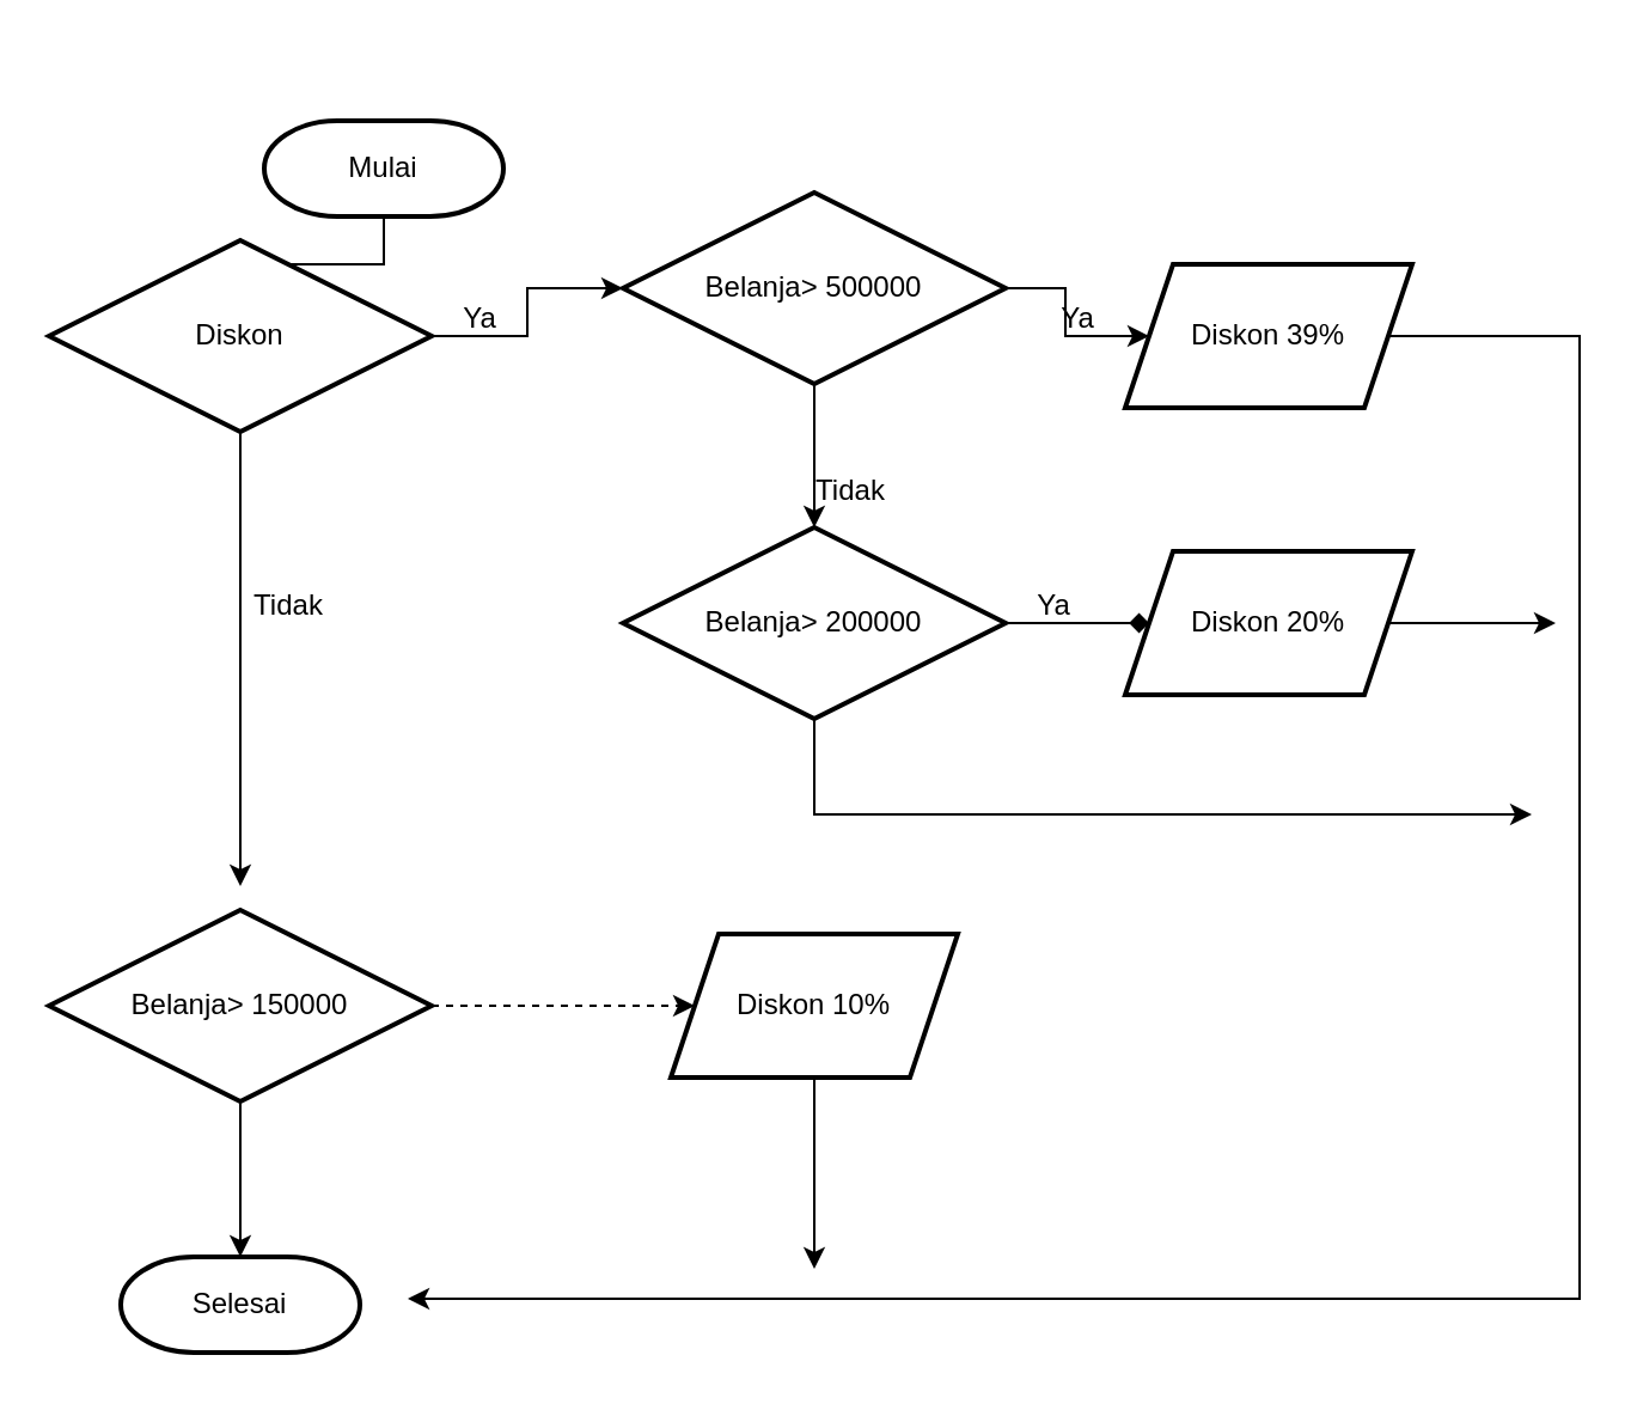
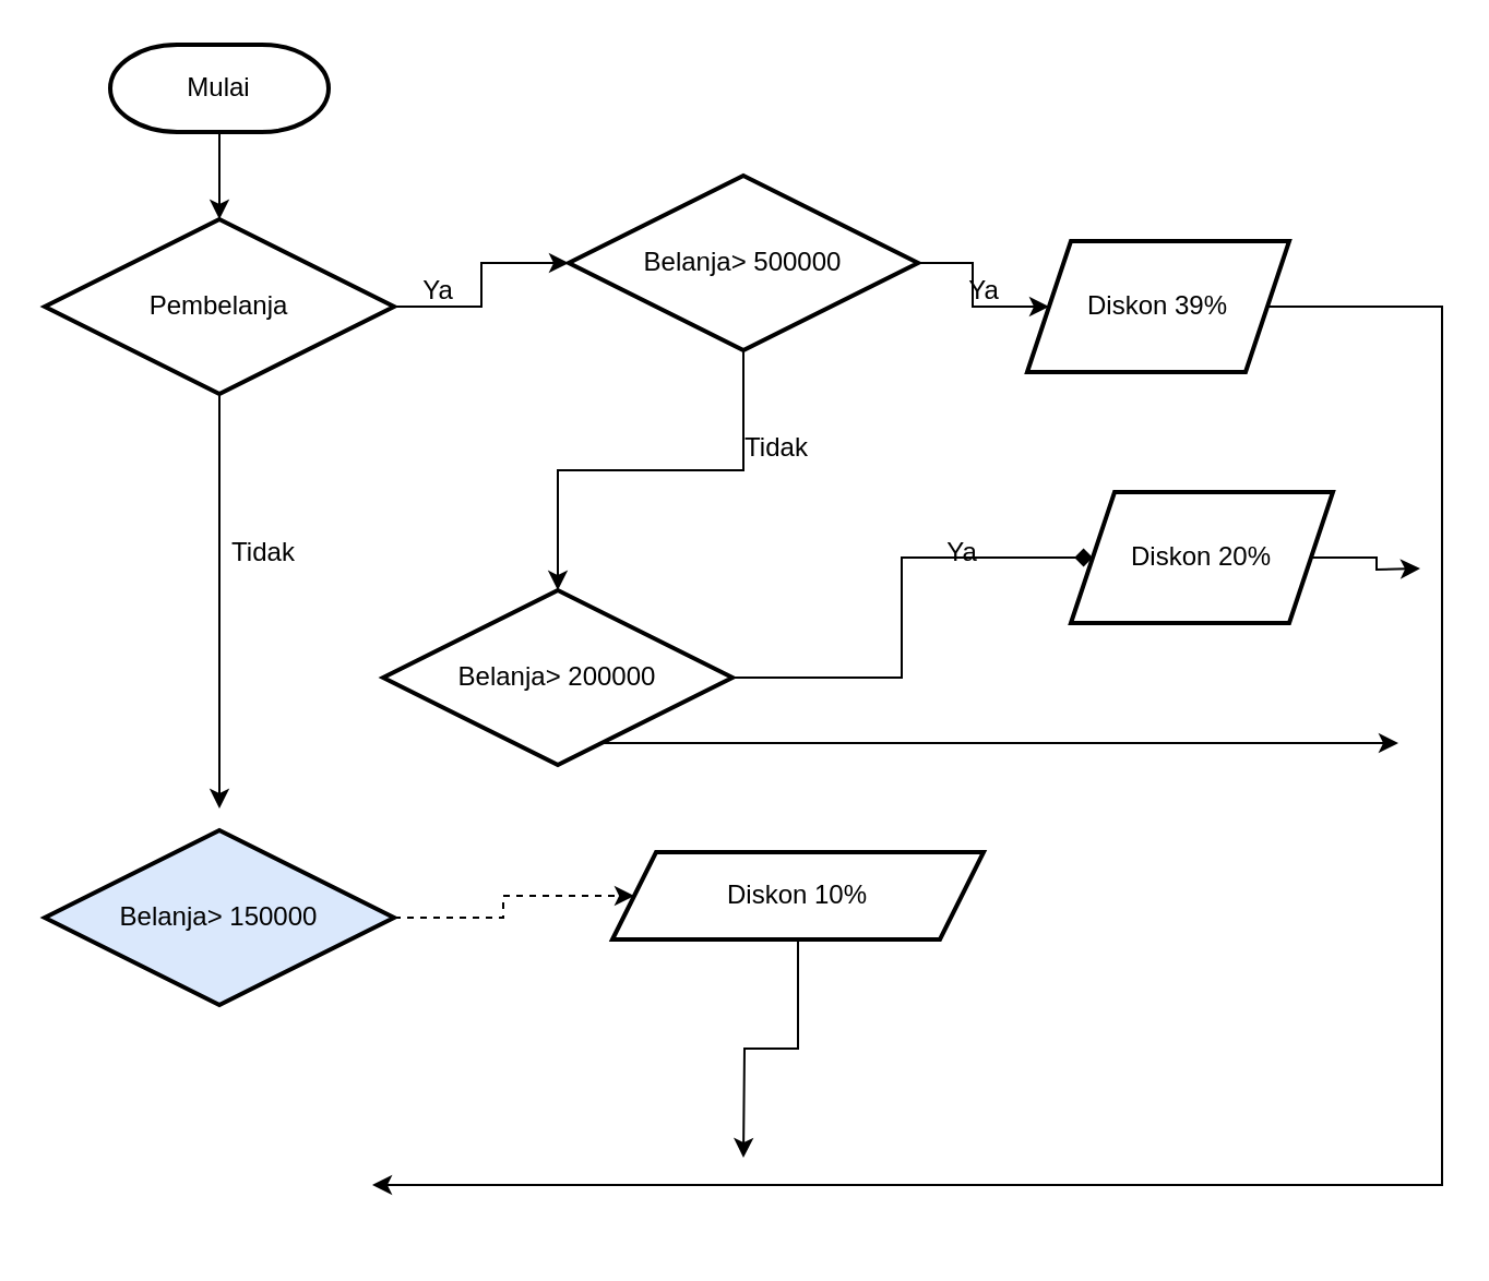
  <mxCell id="0" />
  <mxCell id="1" parent="0" />
  <mxCell id="2" value="" style="edgeStyle=orthogonalEdgeStyle;rounded=0;orthogonalLoop=1;jettySize=auto;html=1;" edge="1" parent="1" source="3" target="8"><mxGeometry relative="1" as="geometry" /></mxCell>
- <mxCell id="3" value="Mulai" style="strokeWidth=2;html=1;shape=mxgraph.flowchart.terminator;whiteSpace=wrap;" vertex="1" parent="1"><mxGeometry x="110" y="50" width="100" height="40" as="geometry" /></mxCell>
+ <mxCell id="3" value="Mulai" style="strokeWidth=2;html=1;shape=mxgraph.flowchart.terminator;whiteSpace=wrap;" vertex="1" parent="1"><mxGeometry x="50" y="20" width="100" height="40" as="geometry" /></mxCell>
  <mxCell id="4" style="edgeStyle=orthogonalEdgeStyle;rounded=0;orthogonalLoop=1;jettySize=auto;html=1;" edge="1" parent="1" source="5"><mxGeometry relative="1" as="geometry"><mxPoint x="170" y="542.5" as="targetPoint" /><Array as="points"><mxPoint x="660" y="140" /><mxPoint x="660" y="543" /></Array></mxGeometry></mxCell>
  <mxCell id="5" value="Diskon 39%" style="shape=parallelogram;perimeter=parallelogramPerimeter;whiteSpace=wrap;html=1;fixedSize=1;strokeWidth=2;" vertex="1" parent="1"><mxGeometry x="470" y="110" width="120" height="60" as="geometry" /></mxCell>
  <mxCell id="6" style="edgeStyle=orthogonalEdgeStyle;rounded=0;orthogonalLoop=1;jettySize=auto;html=1;" edge="1" parent="1" source="8"><mxGeometry relative="1" as="geometry"><mxPoint x="100" y="370" as="targetPoint" /></mxGeometry></mxCell>
  <mxCell id="7" value="" style="edgeStyle=orthogonalEdgeStyle;rounded=0;orthogonalLoop=1;jettySize=auto;html=1;" edge="1" parent="1" source="8" target="11"><mxGeometry relative="1" as="geometry" /></mxCell>
- <mxCell id="8" value="Diskon" style="rhombus;whiteSpace=wrap;html=1;strokeWidth=2;" vertex="1" parent="1"><mxGeometry x="20" y="100" width="160" height="80" as="geometry" /></mxCell>
+ <mxCell id="8" value="Pembelanja" style="rhombus;whiteSpace=wrap;html=1;strokeWidth=2;" vertex="1" parent="1"><mxGeometry x="20" y="100" width="160" height="80" as="geometry" /></mxCell>
  <mxCell id="9" value="" style="edgeStyle=orthogonalEdgeStyle;rounded=0;orthogonalLoop=1;jettySize=auto;html=1;" edge="1" parent="1" source="11" target="5"><mxGeometry relative="1" as="geometry" /></mxCell>
  <mxCell id="10" value="" style="edgeStyle=orthogonalEdgeStyle;rounded=0;orthogonalLoop=1;jettySize=auto;html=1;" edge="1" parent="1" source="11" target="14"><mxGeometry relative="1" as="geometry" /></mxCell>
  <mxCell id="11" value="Belanja&amp;gt; 500000" style="rhombus;whiteSpace=wrap;html=1;strokeWidth=2;" vertex="1" parent="1"><mxGeometry x="260" y="80" width="160" height="80" as="geometry" /></mxCell>
  <mxCell id="12" value="" style="edgeStyle=orthogonalEdgeStyle;rounded=0;orthogonalLoop=1;jettySize=auto;html=1;endArrow=diamond;" edge="1" parent="1" source="14" target="16"><mxGeometry relative="1" as="geometry" /></mxCell>
  <mxCell id="13" style="edgeStyle=orthogonalEdgeStyle;rounded=0;orthogonalLoop=1;jettySize=auto;html=1;" edge="1" parent="1" source="14"><mxGeometry relative="1" as="geometry"><mxPoint x="640" y="340" as="targetPoint" /><Array as="points"><mxPoint x="340" y="340" /></Array></mxGeometry></mxCell>
- <mxCell id="14" value="Belanja&amp;gt; 200000" style="rhombus;whiteSpace=wrap;html=1;strokeWidth=2;" vertex="1" parent="1"><mxGeometry x="260" y="220" width="160" height="80" as="geometry" /></mxCell>
+ <mxCell id="14" value="Belanja&amp;gt; 200000" style="rhombus;whiteSpace=wrap;html=1;strokeWidth=2;" vertex="1" parent="1"><mxGeometry x="175" y="270" width="160" height="80" as="geometry" /></mxCell>
  <mxCell id="15" style="edgeStyle=orthogonalEdgeStyle;rounded=0;orthogonalLoop=1;jettySize=auto;html=1;" edge="1" parent="1" source="16"><mxGeometry relative="1" as="geometry"><mxPoint x="650" y="260" as="targetPoint" /></mxGeometry></mxCell>
- <mxCell id="16" value="Diskon 20%" style="shape=parallelogram;perimeter=parallelogramPerimeter;whiteSpace=wrap;html=1;fixedSize=1;strokeWidth=2;" vertex="1" parent="1"><mxGeometry x="470" y="230" width="120" height="60" as="geometry" /></mxCell>
- <mxCell id="17" value="" style="edgeStyle=orthogonalEdgeStyle;rounded=0;orthogonalLoop=1;jettySize=auto;html=1;" edge="1" parent="1" source="19" target="22"><mxGeometry relative="1" as="geometry" /></mxCell>
+ <mxCell id="16" value="Diskon 20%" style="shape=parallelogram;perimeter=parallelogramPerimeter;whiteSpace=wrap;html=1;fixedSize=1;strokeWidth=2;" vertex="1" parent="1"><mxGeometry x="490" y="225" width="120" height="60" as="geometry" /></mxCell>
  <mxCell id="18" value="" style="edgeStyle=orthogonalEdgeStyle;rounded=0;orthogonalLoop=1;jettySize=auto;html=1;dashed=1;" edge="1" parent="1" source="19" target="21"><mxGeometry relative="1" as="geometry" /></mxCell>
- <mxCell id="19" value="Belanja&amp;gt; 150000" style="rhombus;whiteSpace=wrap;html=1;strokeWidth=2;" vertex="1" parent="1"><mxGeometry x="20" y="380" width="160" height="80" as="geometry" /></mxCell>
+ <mxCell id="19" value="Belanja&amp;gt; 150000" style="rhombus;whiteSpace=wrap;html=1;strokeWidth=2;fillColor=#dae8fc;" vertex="1" parent="1"><mxGeometry x="20" y="380" width="160" height="80" as="geometry" /></mxCell>
  <mxCell id="20" style="edgeStyle=orthogonalEdgeStyle;rounded=0;orthogonalLoop=1;jettySize=auto;html=1;" edge="1" parent="1" source="21"><mxGeometry relative="1" as="geometry"><mxPoint x="340" y="530" as="targetPoint" /></mxGeometry></mxCell>
- <mxCell id="21" value="Diskon 10%" style="shape=parallelogram;perimeter=parallelogramPerimeter;whiteSpace=wrap;html=1;fixedSize=1;strokeWidth=2;" vertex="1" parent="1"><mxGeometry x="280" y="390" width="120" height="60" as="geometry" /></mxCell>
- <mxCell id="22" value="Selesai" style="strokeWidth=2;html=1;shape=mxgraph.flowchart.terminator;whiteSpace=wrap;" vertex="1" parent="1"><mxGeometry x="50" y="525" width="100" height="40" as="geometry" /></mxCell>
+ <mxCell id="21" value="Diskon 10%" style="shape=parallelogram;perimeter=parallelogramPerimeter;whiteSpace=wrap;html=1;fixedSize=1;strokeWidth=2;" vertex="1" parent="1"><mxGeometry x="280" y="390" width="170" height="40" as="geometry" /></mxCell>
  <mxCell id="23" value="Ya" style="text;html=1;align=center;verticalAlign=middle;resizable=0;points=[];autosize=1;strokeColor=none;fillColor=none;" vertex="1" parent="1"><mxGeometry x="180" y="118" width="40" height="30" as="geometry" /></mxCell>
  <mxCell id="24" value="Tidak" style="text;html=1;align=center;verticalAlign=middle;resizable=0;points=[];autosize=1;strokeColor=none;fillColor=none;" vertex="1" parent="1"><mxGeometry x="95" y="238" width="50" height="30" as="geometry" /></mxCell>
  <mxCell id="25" value="Ya" style="text;html=1;align=center;verticalAlign=middle;resizable=0;points=[];autosize=1;strokeColor=none;fillColor=none;" vertex="1" parent="1"><mxGeometry x="430" y="118" width="40" height="30" as="geometry" /></mxCell>
  <mxCell id="26" value="Ya" style="text;html=1;align=center;verticalAlign=middle;resizable=0;points=[];autosize=1;strokeColor=none;fillColor=none;" vertex="1" parent="1"><mxGeometry x="420" y="238" width="40" height="30" as="geometry" /></mxCell>
  <mxCell id="27" value="Tidak" style="text;html=1;align=center;verticalAlign=middle;resizable=0;points=[];autosize=1;strokeColor=none;fillColor=none;" vertex="1" parent="1"><mxGeometry x="330" y="190" width="50" height="30" as="geometry" /></mxCell>
